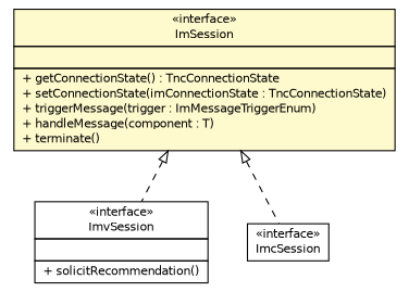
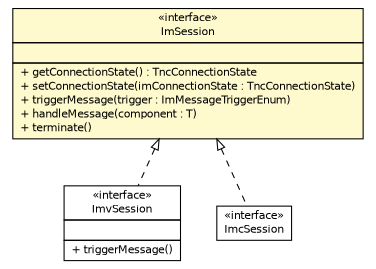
  digraph {
    nodesep=0.25
    ranksep=0.5
    node [fontcolor=black fontname=Helvetica fontsize=10.0 shape=plaintext]
    edge [arrowtail=empty dir=back fontname=Helvetica fontsize=10 headport=p labelfontname=Helvetica labelfontsize=10 style=dashed tailport=p]
    n1 [label=<<table title="de.hsbremen.tc.tnc.im.session.ImSession" border="0" cellborder="1" cellspacing="0" cellpadding="2" port="p" bgcolor="lemonChiffon" href="./ImSession.html"> 		<tr><td><table border="0" cellspacing="0" cellpadding="1"> <tr><td align="center" balign="center"> &#171;interface&#187; </td></tr> <tr><td align="center" balign="center"> ImSession </td></tr> 		</table></td></tr> 		<tr><td><table border="0" cellspacing="0" cellpadding="1"> <tr><td align="left" balign="left">  </td></tr> 		</table></td></tr> 		<tr><td><table border="0" cellspacing="0" cellpadding="1"> <tr><td align="left" balign="left"> + getConnectionState() : TncConnectionState </td></tr> <tr><td align="left" balign="left"> + setConnectionState(imConnectionState : TncConnectionState) </td></tr> <tr><td align="left" balign="left"> + triggerMessage(trigger : ImMessageTriggerEnum) </td></tr> <tr><td align="left" balign="left"> + handleMessage(component : T) </td></tr> <tr><td align="left" balign="left"> + terminate() </td></tr> 		</table></td></tr> 		</table>>]
-   n2 [label=<<table title="de.hsbremen.tc.tnc.im.session.ImvSession" border="0" cellborder="1" cellspacing="0" cellpadding="2" port="p" href="./ImvSession.html"> 		<tr><td><table border="0" cellspacing="0" cellpadding="1"> <tr><td align="center" balign="center"> &#171;interface&#187; </td></tr> <tr><td align="center" balign="center"> ImvSession </td></tr> 		</table></td></tr> 		<tr><td><table border="0" cellspacing="0" cellpadding="1"> <tr><td align="left" balign="left">  </td></tr> 		</table></td></tr> 		<tr><td><table border="0" cellspacing="0" cellpadding="1"> <tr><td align="left" balign="left"> + solicitRecommendation() </td></tr> 		</table></td></tr> 		</table>>]
+   n2 [label=<<table title="de.hsbremen.tc.tnc.im.session.ImvSession" border="0" cellborder="1" cellspacing="0" cellpadding="2" port="p" href="./ImvSession.html"> 		<tr><td><table border="0" cellspacing="0" cellpadding="1"> <tr><td align="center" balign="center"> &#171;interface&#187; </td></tr> <tr><td align="center" balign="center"> ImvSession </td></tr> 		</table></td></tr> 		<tr><td><table border="0" cellspacing="0" cellpadding="1"> <tr><td align="left" balign="left">  </td></tr> 		</table></td></tr> 		<tr><td><table border="0" cellspacing="0" cellpadding="1"> <tr><td align="left" balign="left"> + triggerMessage() </td></tr> 		</table></td></tr> 		</table>>]
    n3 [label=<<table title="de.hsbremen.tc.tnc.im.session.ImcSession" border="0" cellborder="1" cellspacing="0" cellpadding="2" port="p" href="./ImcSession.html"> 		<tr><td><table border="0" cellspacing="0" cellpadding="1"> <tr><td align="center" balign="center"> &#171;interface&#187; </td></tr> <tr><td align="center" balign="center"> ImcSession </td></tr> 		</table></td></tr> 		</table>>]
    n1 -> n2
    n1 -> n3
  }
